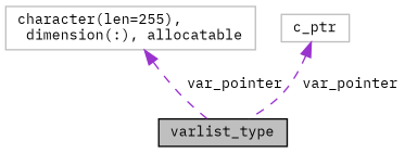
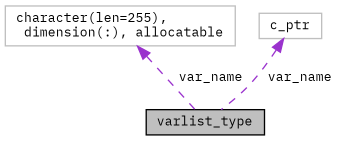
  digraph {
    fontname="IBM Plex Mono"
    node [color=grey75 fillcolor=white fontname="IBM Plex Mono" fontsize=10 shape=record style=filled]
    edge [color=darkorchid3 dir=back fontname="IBM Plex Mono" fontsize=10 labelfontname=Helvetica labelfontsize=10 style=dashed]
    n1 [color=black fillcolor=grey75 fontcolor=black height=0.2 label=varlist_type width=0.4]
    n2 [height=0.2 label="character(len=255),\l dimension(:), allocatable" width=0.4]
    n3 [height=0.2 label=c_ptr width=0.4]
-   n2 -> n1 [label=" var_pointer"]
-   n3 -> n1 [label=" var_pointer"]
+   n2 -> n1 [label=" var_name"]
+   n3 -> n1 [label=" var_name"]
  }
